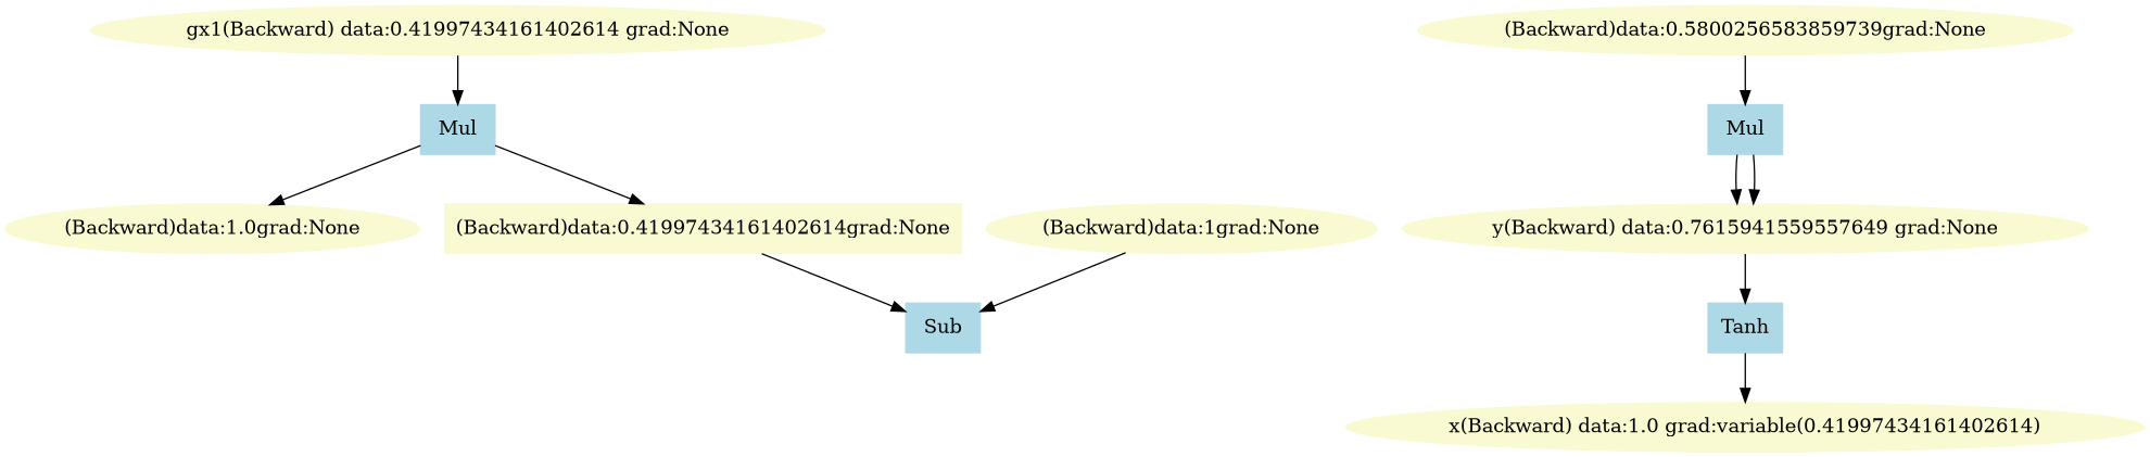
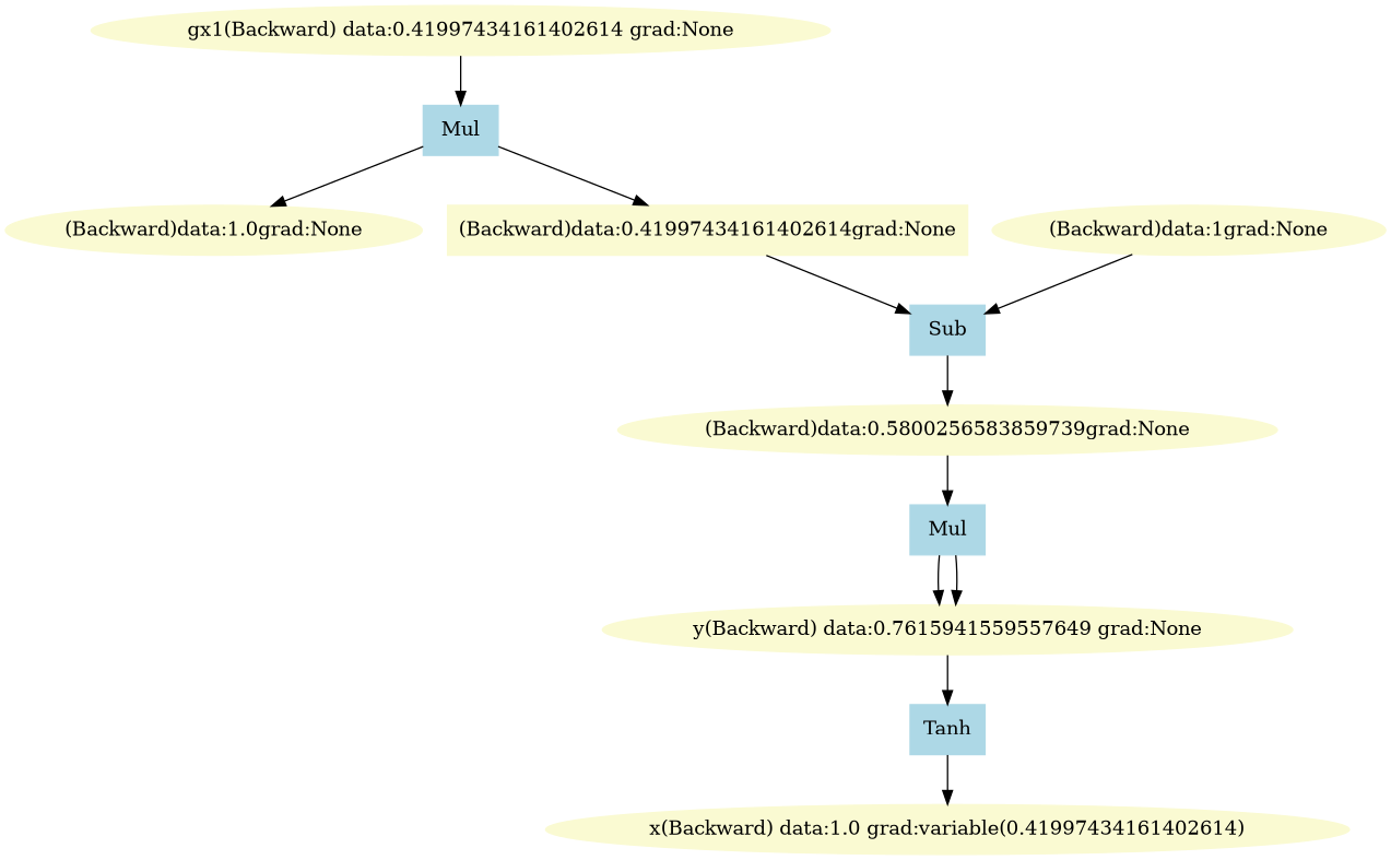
  digraph {
    node [color=lightgoldenrodyellow style=filled]
    n1 [label="gx1(Backward) data:0.41997434161402614 grad:None"]
    n2 [color=lightblue label=Mul shape=box]
    n3 [label="(Backward)data:1.0grad:None"]
    n4 [label="(Backward)data:0.41997434161402614grad:None" shape=box]
    n5 [color=lightblue label=Sub shape=box]
    n6 [label="(Backward)data:0.5800256583859739grad:None"]
    n7 [label="(Backward)data:1grad:None"]
    n8 [color=lightblue label=Mul shape=box]
    n9 [label="y(Backward) data:0.7615941559557649 grad:None"]
    n10 [color=lightblue label=Tanh shape=box]
    n11 [label="x(Backward) data:1.0 grad:variable(0.41997434161402614)"]
    n1 -> n2
    n2 -> n3
    n2 -> n4
    n4 -> n5
+   n5 -> n6
    n6 -> n8
    n7 -> n5
    n8 -> n9
    n8 -> n9
    n9 -> n10
    n10 -> n11
  }
